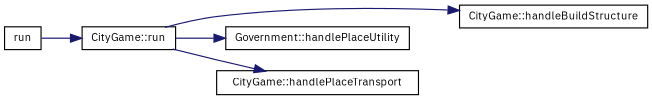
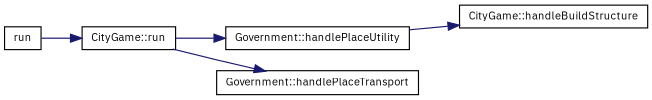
  digraph {
    fontname="IBM Plex Sans"
    rankdir=RL
    node [color=black fillcolor=white fontname="IBM Plex Sans" fontsize=10 shape=record style=filled]
    edge [color=midnightblue dir=back fontname="IBM Plex Sans" fontsize=10 labelfontname=Helvetica labelfontsize=10 style=solid]
    n1 [height=0.2 label="CityGame::handleBuildStructure" width=0.4]
    n2 [height=0.2 label="CityGame::run" width=0.4]
-   n3 [height=0.2 label="CityGame::handlePlaceTransport" width=0.4]
+   n3 [height=0.2 label="Government::handlePlaceTransport" width=0.4]
    n4 [height=0.2 label="Government::handlePlaceUtility" width=0.4]
    n5 [height=0.2 label=run width=0.4]
-   n1 -> n2
+   n1 -> n4
    n2 -> n5
    n3 -> n2
    n4 -> n2
  }
